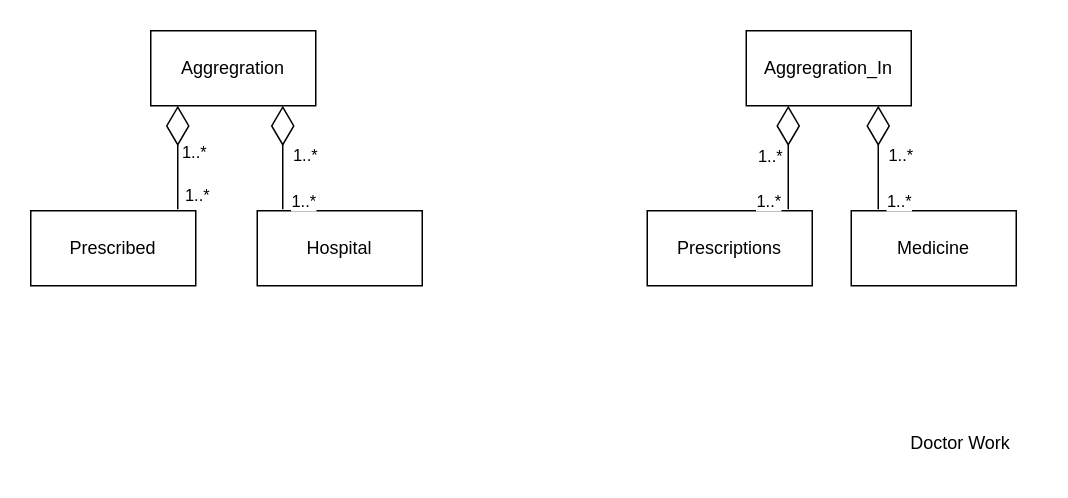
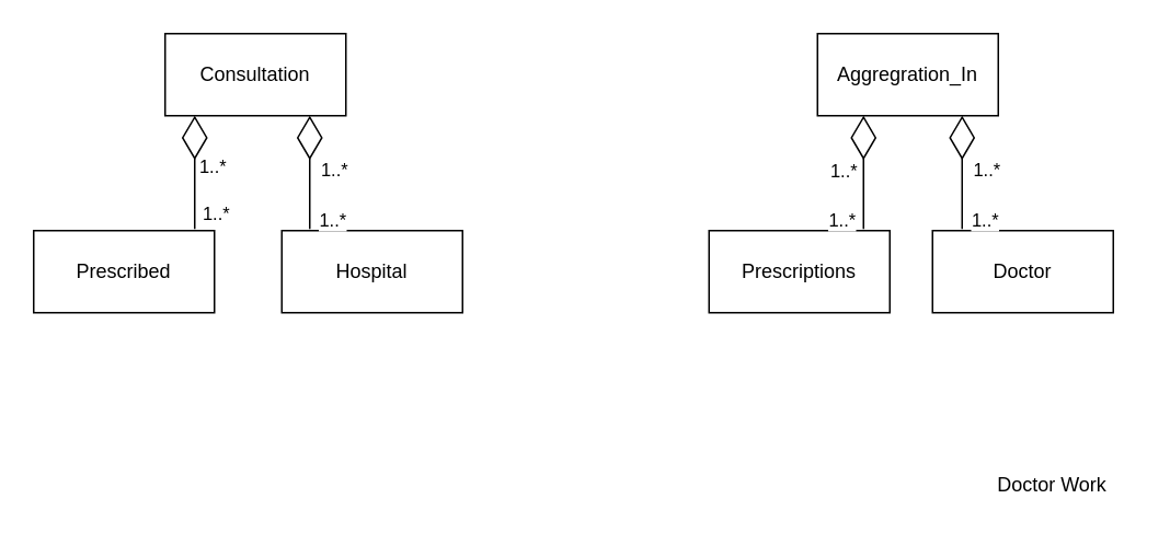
  <mxCell id="0" />
  <mxCell id="1" parent="0" />
- <mxCell id="2" value="Aggregration" style="html=1;whiteSpace=wrap;" parent="1" vertex="1"><mxGeometry x="100" y="20" width="110" height="50" as="geometry" /></mxCell>
+ <mxCell id="2" value="Consultation" style="html=1;whiteSpace=wrap;" parent="1" vertex="1"><mxGeometry x="100" y="20" width="110" height="50" as="geometry" /></mxCell>
  <mxCell id="3" value="Prescribed" style="html=1;whiteSpace=wrap;" parent="1" vertex="1"><mxGeometry x="20" y="140" width="110" height="50" as="geometry" /></mxCell>
  <mxCell id="4" value="Hospital" style="html=1;whiteSpace=wrap;" parent="1" vertex="1"><mxGeometry x="171" y="140" width="110" height="50" as="geometry" /></mxCell>
  <mxCell id="5" value="" style="endArrow=diamondThin;endFill=0;endSize=24;html=1;rounded=0;exitX=0.891;exitY=-0.02;exitDx=0;exitDy=0;exitPerimeter=0;" parent="1" source="3" edge="1"><mxGeometry width="160" relative="1" as="geometry"><mxPoint x="40" y="350" as="sourcePoint" /><mxPoint x="118" y="70" as="targetPoint" /></mxGeometry></mxCell>
  <mxCell id="6" value="1..*" style="edgeLabel;html=1;align=center;verticalAlign=middle;resizable=0;points=[];" vertex="1" connectable="0" parent="5"><mxGeometry x="-0.652" y="-1" relative="1" as="geometry"><mxPoint x="11" y="3" as="offset" /></mxGeometry></mxCell>
  <mxCell id="7" value="" style="endArrow=diamondThin;endFill=0;endSize=24;html=1;rounded=0;exitX=0.891;exitY=-0.02;exitDx=0;exitDy=0;exitPerimeter=0;" parent="1" edge="1"><mxGeometry width="160" relative="1" as="geometry"><mxPoint x="188" y="139" as="sourcePoint" /><mxPoint x="188" y="70" as="targetPoint" /></mxGeometry></mxCell>
  <mxCell id="8" value="Aggregration_In" style="html=1;whiteSpace=wrap;" parent="1" vertex="1"><mxGeometry x="497" y="20" width="110" height="50" as="geometry" /></mxCell>
  <mxCell id="9" value="Prescriptions" style="html=1;whiteSpace=wrap;" parent="1" vertex="1"><mxGeometry x="431" y="140" width="110" height="50" as="geometry" /></mxCell>
- <mxCell id="10" value="Medicine" style="html=1;whiteSpace=wrap;" parent="1" vertex="1"><mxGeometry x="567" y="140" width="110" height="50" as="geometry" /></mxCell>
+ <mxCell id="10" value="Doctor" style="html=1;whiteSpace=wrap;" parent="1" vertex="1"><mxGeometry x="567" y="140" width="110" height="50" as="geometry" /></mxCell>
  <mxCell id="11" value="" style="endArrow=diamondThin;endFill=0;endSize=24;html=1;rounded=0;exitX=0.891;exitY=-0.02;exitDx=0;exitDy=0;exitPerimeter=0;" parent="1" edge="1"><mxGeometry width="160" relative="1" as="geometry"><mxPoint x="525" y="139" as="sourcePoint" /><mxPoint x="525" y="70" as="targetPoint" /></mxGeometry></mxCell>
  <mxCell id="12" value="" style="endArrow=diamondThin;endFill=0;endSize=24;html=1;rounded=0;exitX=0.891;exitY=-0.02;exitDx=0;exitDy=0;exitPerimeter=0;" parent="1" edge="1"><mxGeometry width="160" relative="1" as="geometry"><mxPoint x="585" y="139" as="sourcePoint" /><mxPoint x="585" y="70" as="targetPoint" /></mxGeometry></mxCell>
  <mxCell id="13" value="1..*" style="edgeLabel;html=1;align=center;verticalAlign=middle;resizable=0;points=[];" vertex="1" connectable="0" parent="1"><mxGeometry x="140.008" y="150" as="geometry"><mxPoint x="-12" y="-50" as="offset" /></mxGeometry></mxCell>
  <mxCell id="14" value="1..*" style="edgeLabel;html=1;align=center;verticalAlign=middle;resizable=0;points=[];" vertex="1" connectable="0" parent="1"><mxGeometry x="149.998" y="150" as="geometry"><mxPoint x="52" y="-17" as="offset" /></mxGeometry></mxCell>
  <mxCell id="15" value="1..*" style="edgeLabel;html=1;align=center;verticalAlign=middle;resizable=0;points=[];" vertex="1" connectable="0" parent="1"><mxGeometry x="160.008" y="160" as="geometry"><mxPoint x="42" y="-58" as="offset" /></mxGeometry></mxCell>
  <mxCell id="16" value="1..*" style="edgeLabel;html=1;align=center;verticalAlign=middle;resizable=0;points=[];" vertex="1" connectable="0" parent="1"><mxGeometry x="459.998" y="150" as="geometry"><mxPoint x="52" y="-17" as="offset" /></mxGeometry></mxCell>
  <mxCell id="17" value="1..*" style="edgeLabel;html=1;align=center;verticalAlign=middle;resizable=0;points=[];" vertex="1" connectable="0" parent="1"><mxGeometry x="470.008" y="160" as="geometry"><mxPoint x="42" y="-57" as="offset" /></mxGeometry></mxCell>
  <mxCell id="18" value="1..*" style="edgeLabel;html=1;align=center;verticalAlign=middle;resizable=0;points=[];" vertex="1" connectable="0" parent="1"><mxGeometry x="546.998" y="150" as="geometry"><mxPoint x="52" y="-17" as="offset" /></mxGeometry></mxCell>
  <mxCell id="19" value="1..*" style="edgeLabel;html=1;align=center;verticalAlign=middle;resizable=0;points=[];" vertex="1" connectable="0" parent="1"><mxGeometry x="557.008" y="160" as="geometry"><mxPoint x="42" y="-58" as="offset" /></mxGeometry></mxCell>
  <mxCell id="20" value="Doctor Work" style="text;html=1;align=center;verticalAlign=middle;whiteSpace=wrap;rounded=0;" vertex="1" parent="1"><mxGeometry x="590" y="280" width="100" height="30" as="geometry" /></mxCell>
